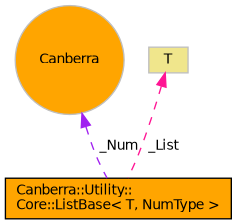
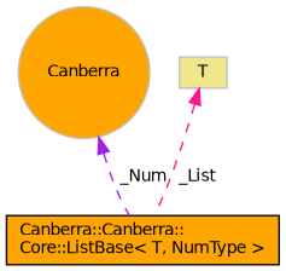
  digraph {
    node [color=grey75 fillcolor=orange fontname=Helvetica fontsize=10 shape=box style=filled]
    edge [dir=back fontname=Helvetica fontsize=10 labelfontname=Helvetica labelfontsize=10 style=dashed]
-   n1 [color=black fontcolor=black height=0.2 label="Canberra::Utility::\lCore::ListBase\< T, NumType \>" width=0.4]
+   n1 [color=black fontcolor=black height=0.2 label="Canberra::Canberra::\lCore::ListBase\< T, NumType \>" width=0.4]
    n2 [height=0.2 label=Canberra shape=circle width=0.4]
    n3 [fillcolor=khaki height=0.2 label=T width=0.4]
    n2 -> n1 [color=purple label=" _Num"]
    n3 -> n1 [color=deeppink label=" _List"]
  }
